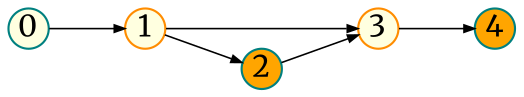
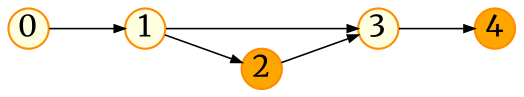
  digraph {
    fontname=Merriweather
    rankdir=LR
    node [color=darkorange fillcolor=lightyellow fixedsize=true fontname=Merriweather shape=circle style=filled]
    edge [arrowsize=0.5 fontname=Merriweather penwidth=0.75]
    3 [width=.26]
-   4 [color=teal fillcolor=orange width=.26]
-   2 [color=teal fillcolor=orange width=.26]
+   4 [fillcolor=orange width=.26]
+   2 [fillcolor=orange width=.26]
    1 [width=.26]
-   0 [color=teal width=.26]
+   0 [width=.26]
    3 -> 4
    2 -> 3
    1 -> 3
    1 -> 2
    0 -> 1
  }
